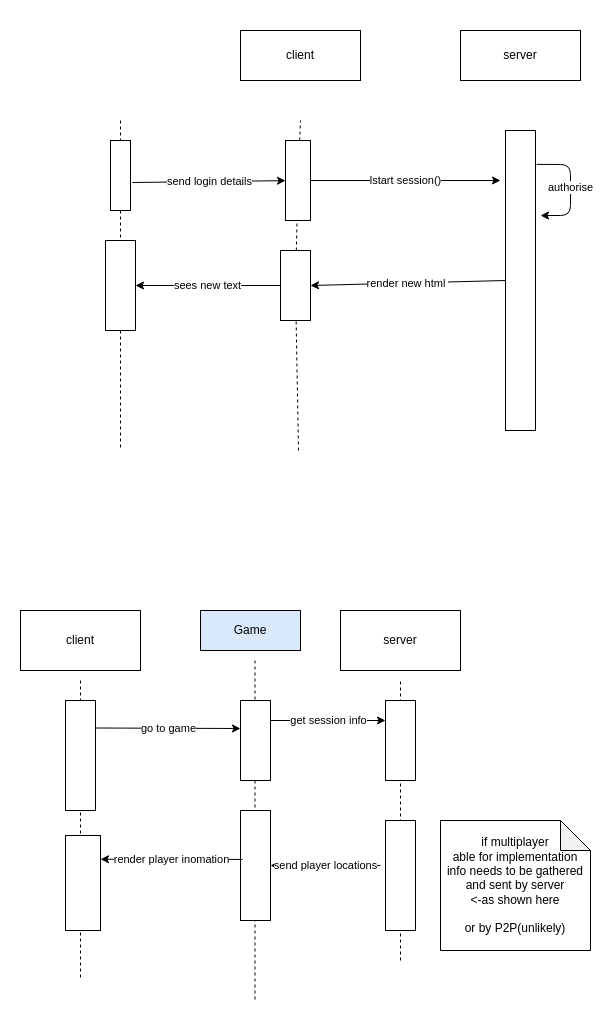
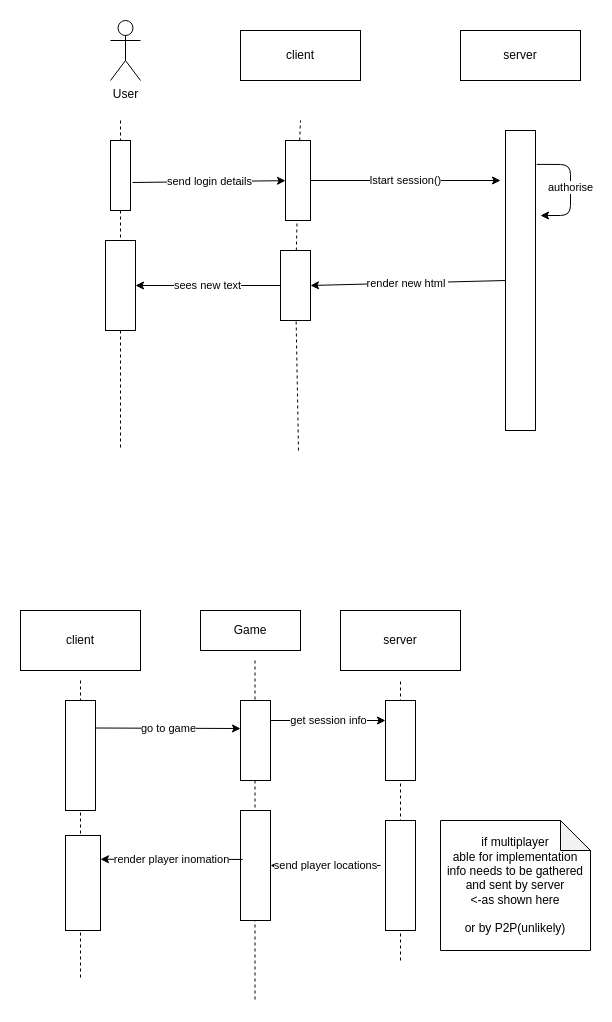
  <mxCell id="0" />
  <mxCell id="1" parent="0" />
  <mxCell id="2" value="" style="endArrow=none;dashed=1;html=1;" edge="1" parent="1"><mxGeometry width="50" height="50" relative="1" as="geometry"><mxPoint x="400" y="960" as="sourcePoint" /><mxPoint x="400" y="680" as="targetPoint" /></mxGeometry></mxCell>
  <mxCell id="3" value="" style="endArrow=none;dashed=1;html=1;" edge="1" parent="1"><mxGeometry width="50" height="50" relative="1" as="geometry"><mxPoint x="80" y="680" as="sourcePoint" /><mxPoint x="80" y="980" as="targetPoint" /></mxGeometry></mxCell>
  <mxCell id="4" value="" style="endArrow=none;dashed=1;html=1;" edge="1" parent="1"><mxGeometry width="50" height="50" relative="1" as="geometry"><mxPoint x="254.5" y="660" as="sourcePoint" /><mxPoint x="254.5" y="1000" as="targetPoint" /></mxGeometry></mxCell>
  <mxCell id="5" value="" style="endArrow=none;dashed=1;html=1;" edge="1" parent="1"><mxGeometry width="50" height="50" relative="1" as="geometry"><mxPoint x="120" y="120" as="sourcePoint" /><mxPoint x="120" y="450" as="targetPoint" /></mxGeometry></mxCell>
  <mxCell id="6" value="client" style="rounded=0;whiteSpace=wrap;html=1;" vertex="1" parent="1"><mxGeometry x="240" y="30" width="120" height="50" as="geometry" /></mxCell>
  <mxCell id="7" value="server" style="rounded=0;whiteSpace=wrap;html=1;" vertex="1" parent="1"><mxGeometry x="460" y="30" width="120" height="50" as="geometry" /></mxCell>
+ <mxCell id="8" value="User" style="shape=umlActor;verticalLabelPosition=bottom;verticalAlign=top;html=1;outlineConnect=0;" vertex="1" parent="1"><mxGeometry x="110" y="20" width="30" height="60" as="geometry" /></mxCell>
  <mxCell id="9" value="" style="endArrow=none;dashed=1;html=1;" edge="1" parent="1" source="11"><mxGeometry width="50" height="50" relative="1" as="geometry"><mxPoint x="300" y="330" as="sourcePoint" /><mxPoint x="300" y="120" as="targetPoint" /></mxGeometry></mxCell>
  <mxCell id="10" value="send login details" style="endArrow=classic;html=1;exitX=1.1;exitY=0.6;exitDx=0;exitDy=0;exitPerimeter=0;" edge="1" parent="1" source="13" target="11"><mxGeometry width="50" height="50" relative="1" as="geometry"><mxPoint x="150" y="179" as="sourcePoint" /><mxPoint x="280" y="180" as="targetPoint" /></mxGeometry></mxCell>
  <mxCell id="11" value="" style="rounded=0;whiteSpace=wrap;html=1;" vertex="1" parent="1"><mxGeometry x="285" y="140" width="25" height="80" as="geometry" /></mxCell>
  <mxCell id="12" value="" style="endArrow=none;dashed=1;html=1;" edge="1" parent="1" source="20" target="11"><mxGeometry width="50" height="50" relative="1" as="geometry"><mxPoint x="298" y="450" as="sourcePoint" /><mxPoint x="300" y="120" as="targetPoint" /></mxGeometry></mxCell>
  <mxCell id="13" value="" style="rounded=0;whiteSpace=wrap;html=1;" vertex="1" parent="1"><mxGeometry x="110" y="140" width="20" height="70" as="geometry" /></mxCell>
  <mxCell id="14" value="" style="rounded=0;whiteSpace=wrap;html=1;" vertex="1" parent="1"><mxGeometry x="505" y="130" width="30" height="300" as="geometry" /></mxCell>
  <mxCell id="15" value="authorise" style="endArrow=classic;html=1;exitX=1.039;exitY=0.113;exitDx=0;exitDy=0;exitPerimeter=0;entryX=1;entryY=0.75;entryDx=0;entryDy=0;" edge="1" parent="1" source="14"><mxGeometry width="50" height="50" relative="1" as="geometry"><mxPoint x="460" y="250" as="sourcePoint" /><mxPoint x="540" y="215" as="targetPoint" /><Array as="points"><mxPoint x="570" y="164" /><mxPoint x="570" y="215" /></Array></mxGeometry></mxCell>
  <mxCell id="16" value="lstart session()" style="endArrow=classic;html=1;exitX=1;exitY=0.5;exitDx=0;exitDy=0;" edge="1" parent="1" source="11"><mxGeometry width="50" height="50" relative="1" as="geometry"><mxPoint x="460" y="250" as="sourcePoint" /><mxPoint x="500" y="180" as="targetPoint" /></mxGeometry></mxCell>
  <mxCell id="17" value="render new html&amp;nbsp;" style="endArrow=classic;html=1;exitX=0;exitY=0.5;exitDx=0;exitDy=0;entryX=1;entryY=0.5;entryDx=0;entryDy=0;" edge="1" parent="1" source="14" target="20"><mxGeometry width="50" height="50" relative="1" as="geometry"><mxPoint x="460" y="250" as="sourcePoint" /><mxPoint x="330" y="280" as="targetPoint" /></mxGeometry></mxCell>
  <mxCell id="18" value="sees new text" style="endArrow=classic;html=1;exitX=0;exitY=0.5;exitDx=0;exitDy=0;" edge="1" parent="1" source="20" target="19"><mxGeometry width="50" height="50" relative="1" as="geometry"><mxPoint x="260" y="280" as="sourcePoint" /><mxPoint x="140" y="280" as="targetPoint" /></mxGeometry></mxCell>
  <mxCell id="19" value="" style="rounded=0;whiteSpace=wrap;html=1;" vertex="1" parent="1"><mxGeometry x="105" y="240" width="30" height="90" as="geometry" /></mxCell>
  <mxCell id="20" value="" style="rounded=0;whiteSpace=wrap;html=1;" vertex="1" parent="1"><mxGeometry x="280" y="250" width="30" height="70" as="geometry" /></mxCell>
  <mxCell id="21" value="" style="endArrow=none;dashed=1;html=1;" edge="1" parent="1" target="20"><mxGeometry width="50" height="50" relative="1" as="geometry"><mxPoint x="298" y="450" as="sourcePoint" /><mxPoint x="297.574" y="220" as="targetPoint" /></mxGeometry></mxCell>
- <mxCell id="22" value="Game" style="rounded=0;whiteSpace=wrap;html=1;fillColor=#dae8fc;" vertex="1" parent="1"><mxGeometry x="200" y="610" width="100" height="40" as="geometry" /></mxCell>
+ <mxCell id="22" value="Game" style="rounded=0;whiteSpace=wrap;html=1;" vertex="1" parent="1"><mxGeometry x="200" y="610" width="100" height="40" as="geometry" /></mxCell>
  <mxCell id="23" value="client" style="rounded=0;whiteSpace=wrap;html=1;" vertex="1" parent="1"><mxGeometry x="20" y="610" width="120" height="60" as="geometry" /></mxCell>
  <mxCell id="24" value="server" style="rounded=0;whiteSpace=wrap;html=1;" vertex="1" parent="1"><mxGeometry x="340" y="610" width="120" height="60" as="geometry" /></mxCell>
  <mxCell id="25" value="" style="rounded=0;whiteSpace=wrap;html=1;" vertex="1" parent="1"><mxGeometry x="385" y="700" width="30" height="80" as="geometry" /></mxCell>
  <mxCell id="26" value="" style="rounded=0;whiteSpace=wrap;html=1;" vertex="1" parent="1"><mxGeometry x="240" y="700" width="30" height="80" as="geometry" /></mxCell>
  <mxCell id="27" value="go to game" style="endArrow=classic;html=1;exitX=1;exitY=0.25;exitDx=0;exitDy=0;" edge="1" parent="1" source="28"><mxGeometry width="50" height="50" relative="1" as="geometry"><mxPoint x="250" y="730" as="sourcePoint" /><mxPoint x="240" y="728" as="targetPoint" /></mxGeometry></mxCell>
  <mxCell id="28" value="" style="rounded=0;whiteSpace=wrap;html=1;" vertex="1" parent="1"><mxGeometry x="65" y="700" width="30" height="110" as="geometry" /></mxCell>
  <mxCell id="29" value="get session info" style="endArrow=classic;html=1;exitX=1;exitY=0.25;exitDx=0;exitDy=0;entryX=0;entryY=0.25;entryDx=0;entryDy=0;" edge="1" parent="1" source="26" target="25"><mxGeometry width="50" height="50" relative="1" as="geometry"><mxPoint x="250" y="730" as="sourcePoint" /><mxPoint x="300" y="680" as="targetPoint" /></mxGeometry></mxCell>
  <mxCell id="30" value="" style="rounded=0;whiteSpace=wrap;html=1;" vertex="1" parent="1"><mxGeometry x="240" y="810" width="30" height="110" as="geometry" /></mxCell>
  <mxCell id="31" value="send player locations" style="endArrow=classic;html=1;entryX=1;entryY=0.5;entryDx=0;entryDy=0;" edge="1" parent="1" target="30"><mxGeometry width="50" height="50" relative="1" as="geometry"><mxPoint x="380" y="865" as="sourcePoint" /><mxPoint x="360" y="730" as="targetPoint" /></mxGeometry></mxCell>
  <mxCell id="32" value="" style="rounded=0;whiteSpace=wrap;html=1;" vertex="1" parent="1"><mxGeometry x="385" y="820" width="30" height="110" as="geometry" /></mxCell>
  <mxCell id="33" value="if multiplayer&lt;br&gt;able for implementation&lt;br&gt;info needs to be gathered and sent by server&lt;br&gt;&amp;lt;-as shown here&lt;br&gt;&lt;br&gt;or by P2P(unlikely)" style="shape=note;whiteSpace=wrap;html=1;backgroundOutline=1;darkOpacity=0.05;" vertex="1" parent="1"><mxGeometry x="440" y="820" width="150" height="130" as="geometry" /></mxCell>
  <mxCell id="34" value="" style="rounded=0;whiteSpace=wrap;html=1;" vertex="1" parent="1"><mxGeometry x="65" y="835" width="35" height="95" as="geometry" /></mxCell>
  <mxCell id="35" value="render player inomation" style="endArrow=classic;html=1;exitX=0.067;exitY=0.445;exitDx=0;exitDy=0;exitPerimeter=0;entryX=1;entryY=0.25;entryDx=0;entryDy=0;" edge="1" parent="1" source="30" target="34"><mxGeometry width="50" height="50" relative="1" as="geometry"><mxPoint x="220" y="830" as="sourcePoint" /><mxPoint x="270" y="780" as="targetPoint" /></mxGeometry></mxCell>
